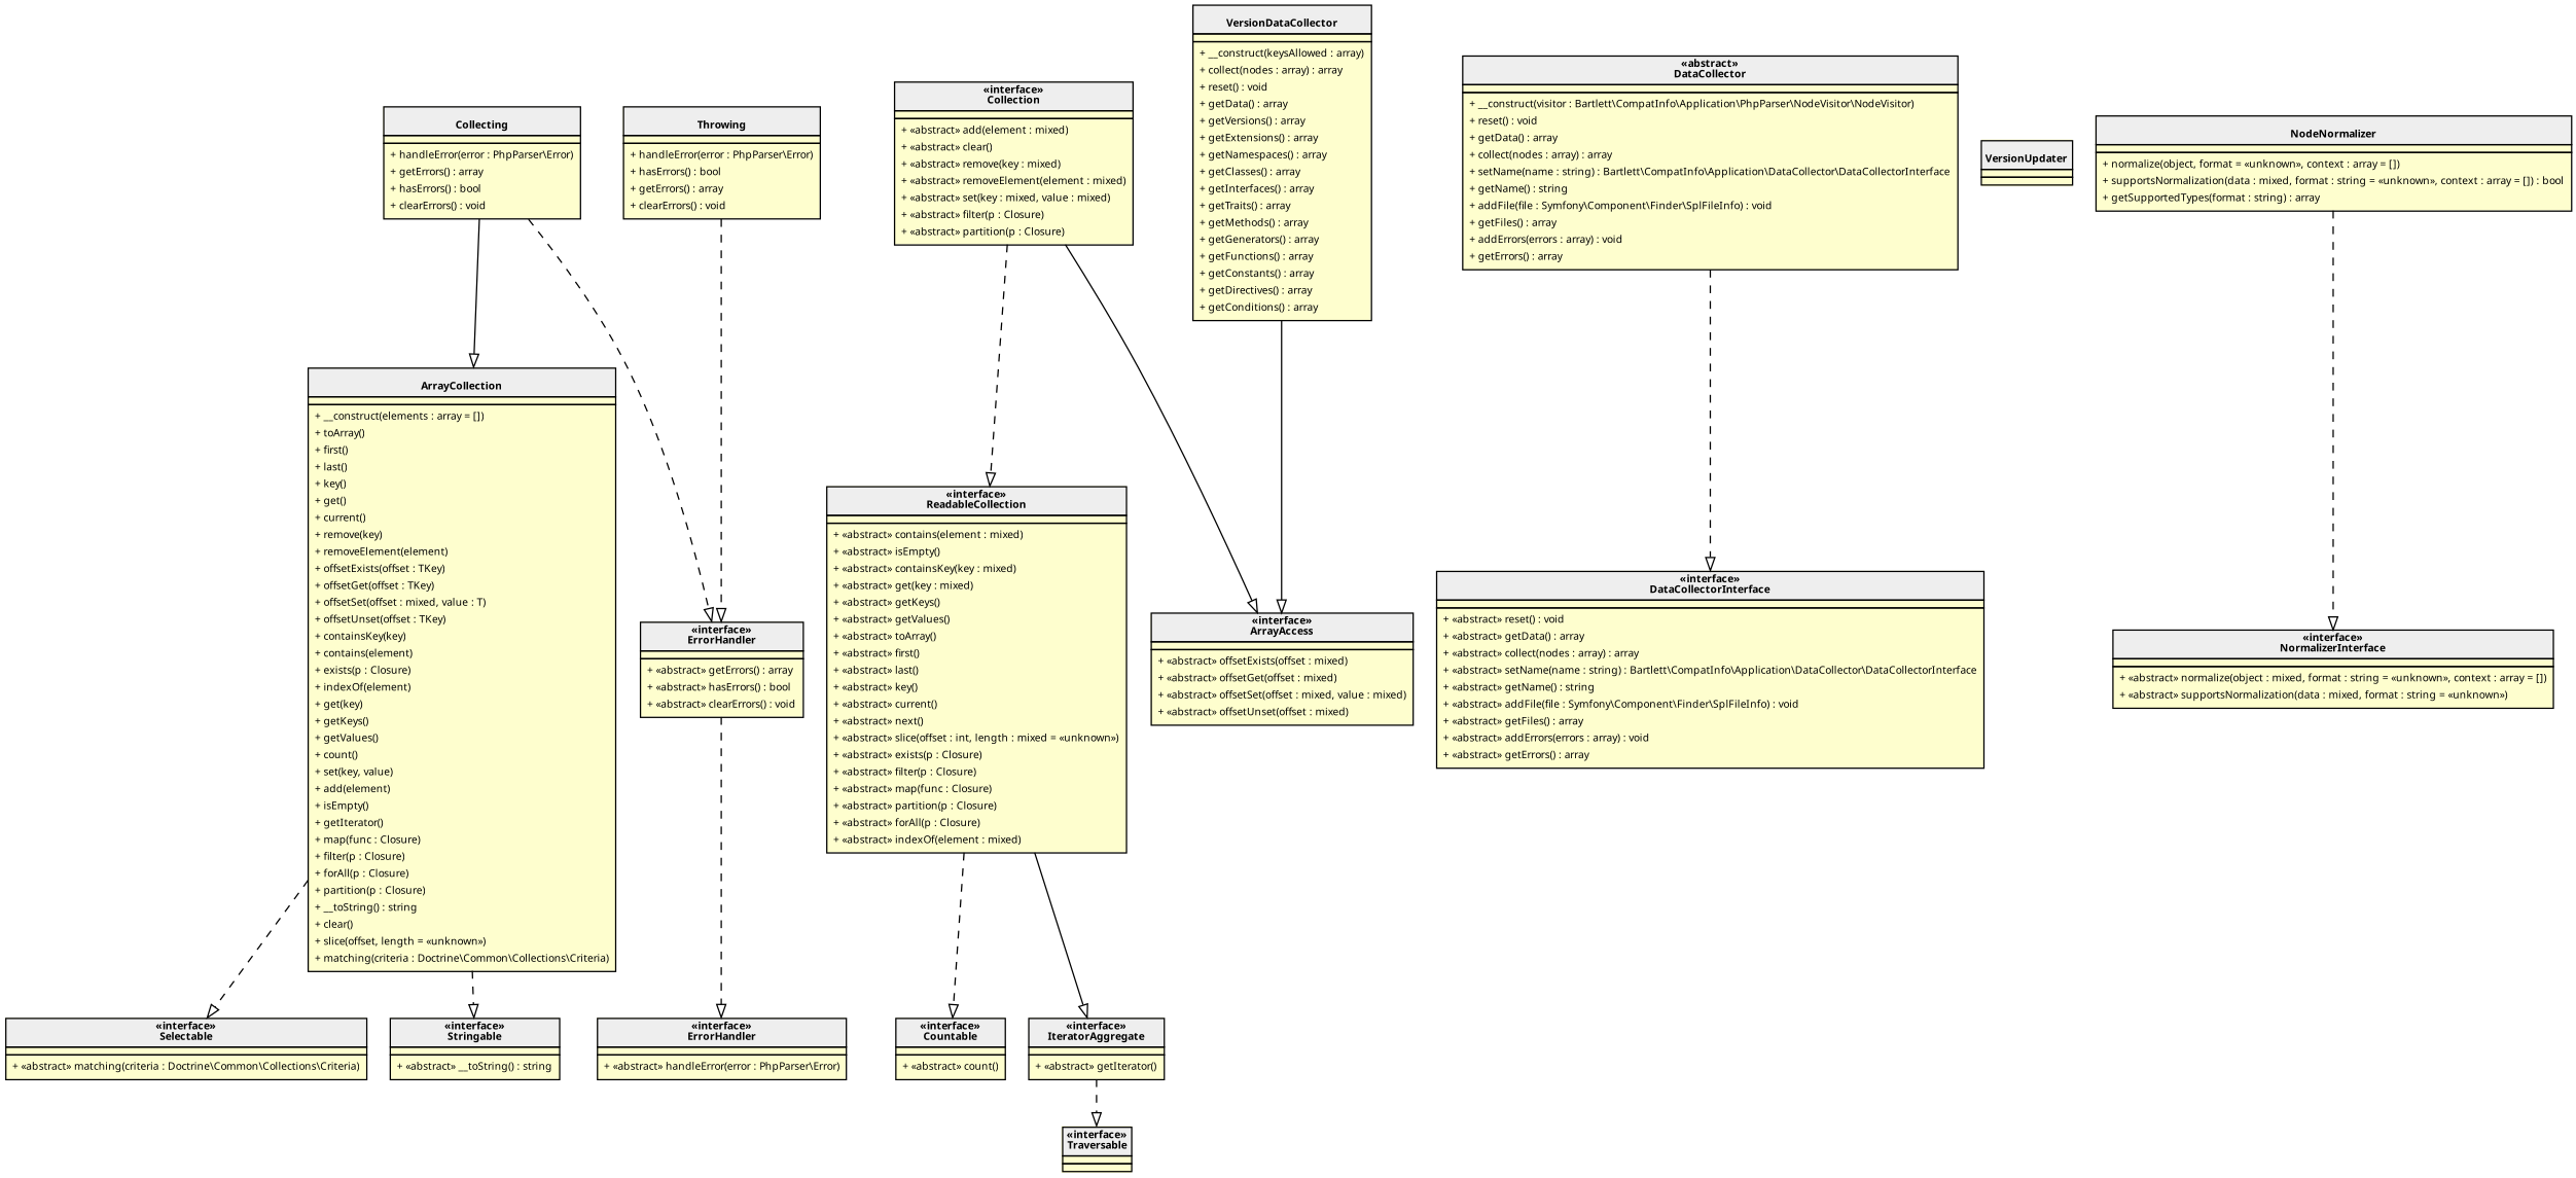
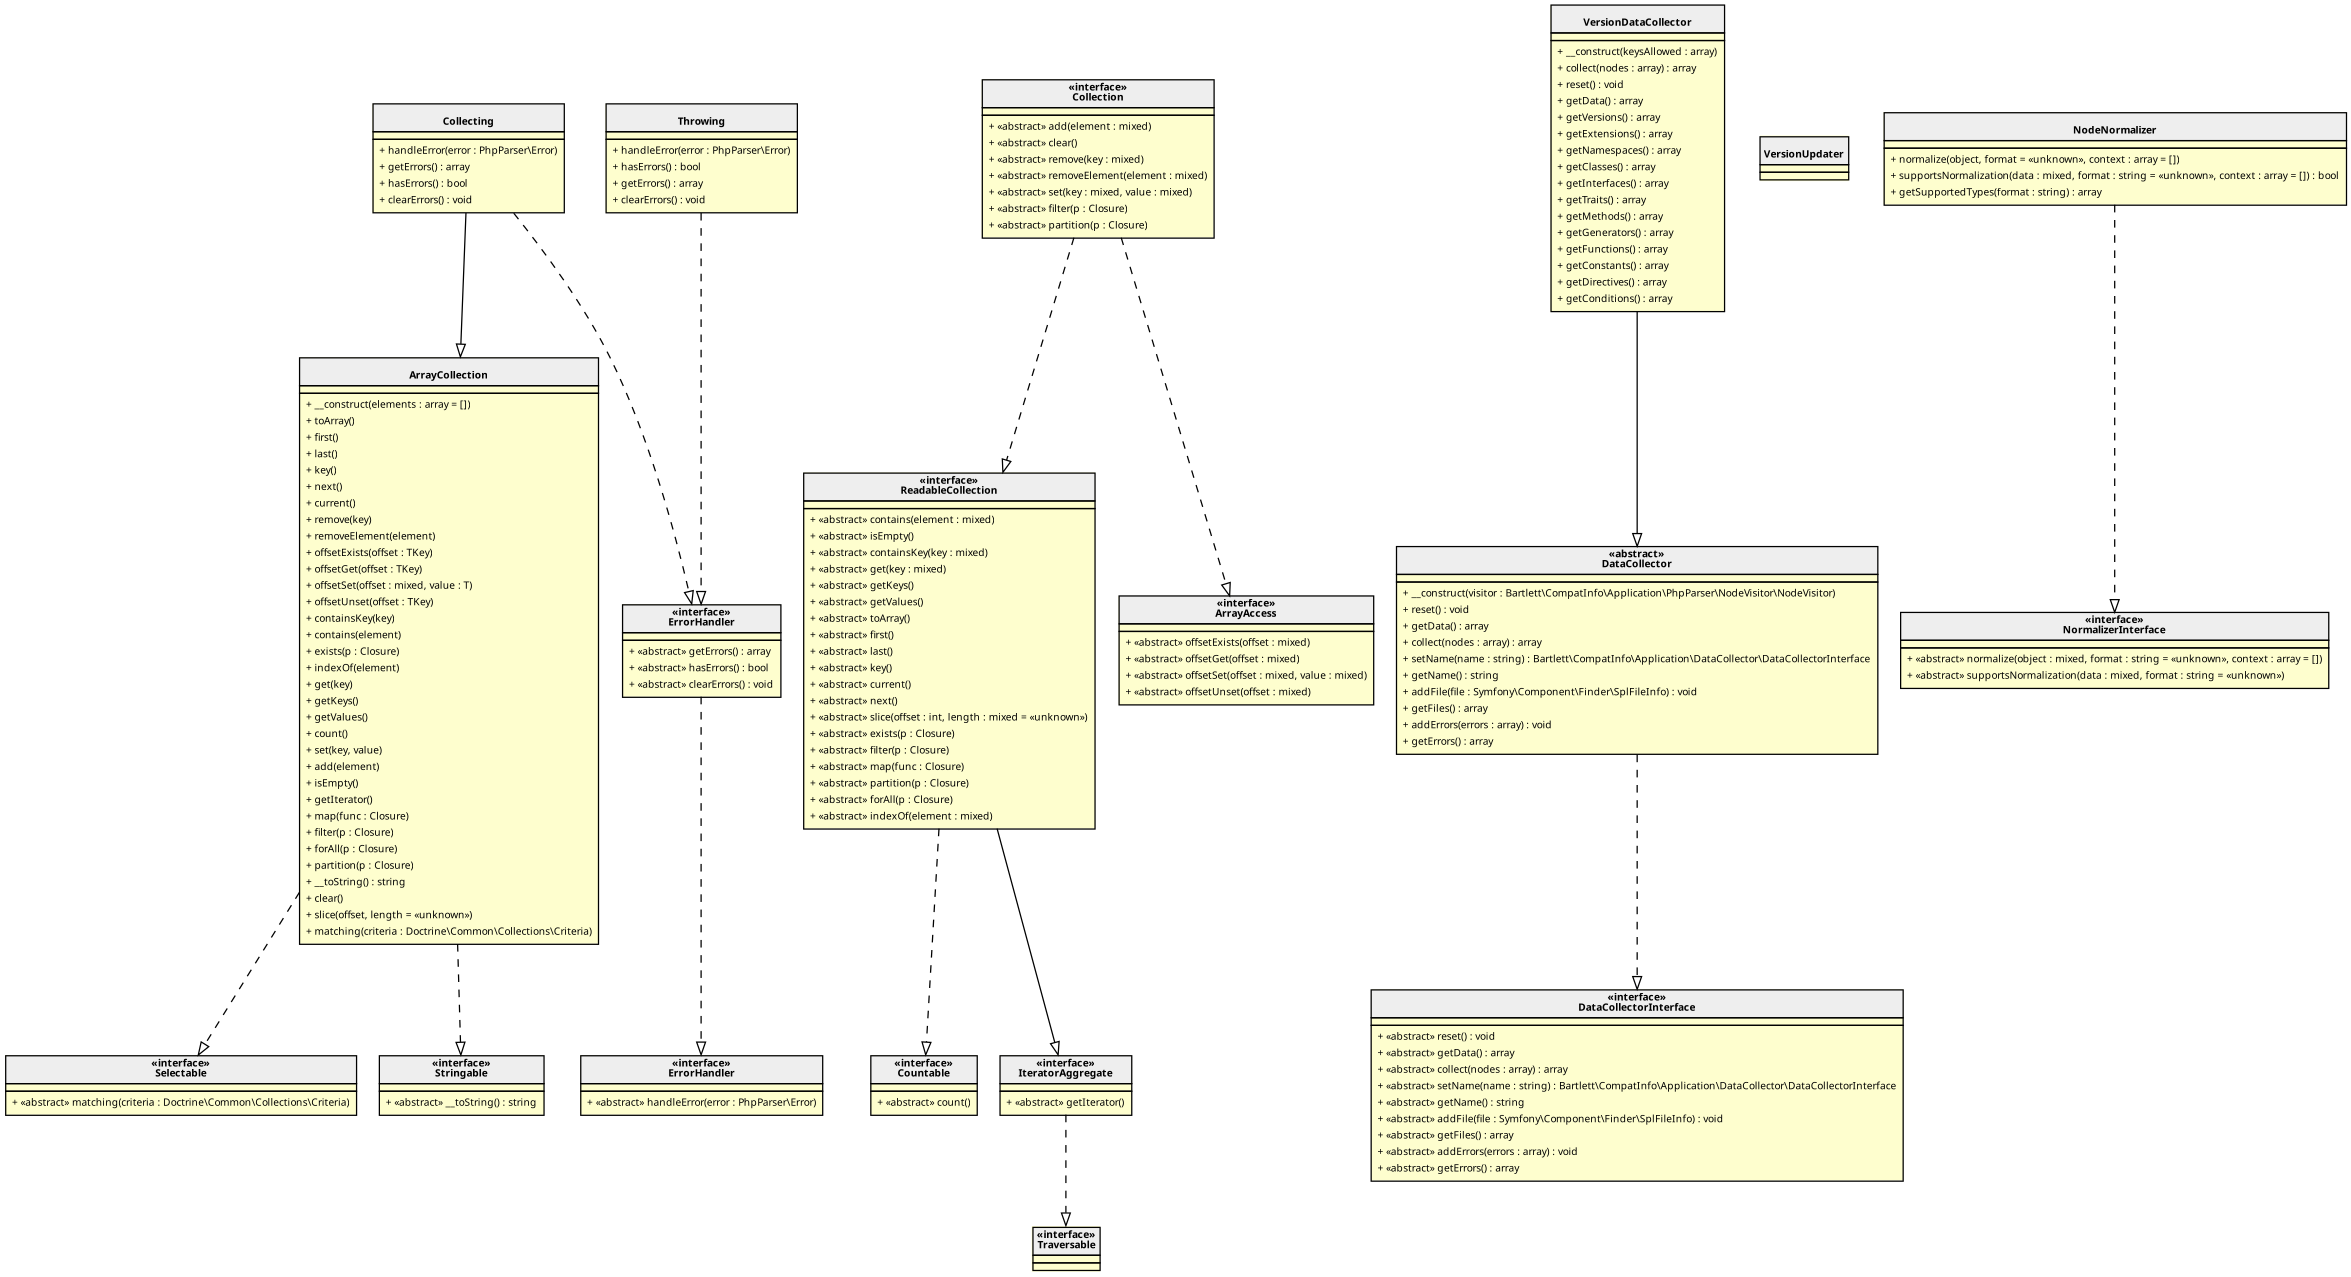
  digraph {
    rankdir=TB
    node [fillcolor="#FEFECE" fontname=Verdana fontsize=8 margin=0 shape=none style=filled]
    edge [arrowhead=empty fontname=Verdana fontsize=8 style=dashed]
    n1 [label=< <table cellspacing="0" border="0" cellborder="1">     <tr><td bgcolor="#eeeeee"><b><br/>Collecting</b></td></tr>     <tr><td></td></tr>     <tr><td><table border="0" cellspacing="0" cellpadding="2">     <tr><td align="left">+ handleError(error : PhpParser\\Error)</td></tr>     <tr><td align="left">+ getErrors() : array</td></tr>     <tr><td align="left">+ hasErrors() : bool</td></tr>     <tr><td align="left">+ clearErrors() : void</td></tr> </table></td></tr> </table>>]
    n2 [label=< <table cellspacing="0" border="0" cellborder="1">     <tr><td bgcolor="#eeeeee"><b><br/>Throwing</b></td></tr>     <tr><td></td></tr>     <tr><td><table border="0" cellspacing="0" cellpadding="2">     <tr><td align="left">+ handleError(error : PhpParser\\Error)</td></tr>     <tr><td align="left">+ hasErrors() : bool</td></tr>     <tr><td align="left">+ getErrors() : array</td></tr>     <tr><td align="left">+ clearErrors() : void</td></tr> </table></td></tr> </table>>]
-   n3 [label=< <table cellspacing="0" border="0" cellborder="1">     <tr><td bgcolor="#eeeeee"><b><br/>ArrayCollection</b></td></tr>     <tr><td></td></tr>     <tr><td><table border="0" cellspacing="0" cellpadding="2">     <tr><td align="left">+ __construct(elements : array = [])</td></tr>     <tr><td align="left">+ toArray()</td></tr>     <tr><td align="left">+ first()</td></tr>     <tr><td align="left">+ last()</td></tr>     <tr><td align="left">+ key()</td></tr>     <tr><td align="left">+ get()</td></tr>     <tr><td align="left">+ current()</td></tr>     <tr><td align="left">+ remove(key)</td></tr>     <tr><td align="left">+ removeElement(element)</td></tr>     <tr><td align="left">+ offsetExists(offset : TKey)</td></tr>     <tr><td align="left">+ offsetGet(offset : TKey)</td></tr>     <tr><td align="left">+ offsetSet(offset : mixed, value : T)</td></tr>     <tr><td align="left">+ offsetUnset(offset : TKey)</td></tr>     <tr><td align="left">+ containsKey(key)</td></tr>     <tr><td align="left">+ contains(element)</td></tr>     <tr><td align="left">+ exists(p : Closure)</td></tr>     <tr><td align="left">+ indexOf(element)</td></tr>     <tr><td align="left">+ get(key)</td></tr>     <tr><td align="left">+ getKeys()</td></tr>     <tr><td align="left">+ getValues()</td></tr>     <tr><td align="left">+ count()</td></tr>     <tr><td align="left">+ set(key, value)</td></tr>     <tr><td align="left">+ add(element)</td></tr>     <tr><td align="left">+ isEmpty()</td></tr>     <tr><td align="left">+ getIterator()</td></tr>     <tr><td align="left">+ map(func : Closure)</td></tr>     <tr><td align="left">+ filter(p : Closure)</td></tr>     <tr><td align="left">+ forAll(p : Closure)</td></tr>     <tr><td align="left">+ partition(p : Closure)</td></tr>     <tr><td align="left">+ __toString() : string</td></tr>     <tr><td align="left">+ clear()</td></tr>     <tr><td align="left">+ slice(offset, length = «unknown»)</td></tr>     <tr><td align="left">+ matching(criteria : Doctrine\\Common\\Collections\\Criteria)</td></tr> </table></td></tr> </table>>]
+   n3 [label=< <table cellspacing="0" border="0" cellborder="1">     <tr><td bgcolor="#eeeeee"><b><br/>ArrayCollection</b></td></tr>     <tr><td></td></tr>     <tr><td><table border="0" cellspacing="0" cellpadding="2">     <tr><td align="left">+ __construct(elements : array = [])</td></tr>     <tr><td align="left">+ toArray()</td></tr>     <tr><td align="left">+ first()</td></tr>     <tr><td align="left">+ last()</td></tr>     <tr><td align="left">+ key()</td></tr>     <tr><td align="left">+ next()</td></tr>     <tr><td align="left">+ current()</td></tr>     <tr><td align="left">+ remove(key)</td></tr>     <tr><td align="left">+ removeElement(element)</td></tr>     <tr><td align="left">+ offsetExists(offset : TKey)</td></tr>     <tr><td align="left">+ offsetGet(offset : TKey)</td></tr>     <tr><td align="left">+ offsetSet(offset : mixed, value : T)</td></tr>     <tr><td align="left">+ offsetUnset(offset : TKey)</td></tr>     <tr><td align="left">+ containsKey(key)</td></tr>     <tr><td align="left">+ contains(element)</td></tr>     <tr><td align="left">+ exists(p : Closure)</td></tr>     <tr><td align="left">+ indexOf(element)</td></tr>     <tr><td align="left">+ get(key)</td></tr>     <tr><td align="left">+ getKeys()</td></tr>     <tr><td align="left">+ getValues()</td></tr>     <tr><td align="left">+ count()</td></tr>     <tr><td align="left">+ set(key, value)</td></tr>     <tr><td align="left">+ add(element)</td></tr>     <tr><td align="left">+ isEmpty()</td></tr>     <tr><td align="left">+ getIterator()</td></tr>     <tr><td align="left">+ map(func : Closure)</td></tr>     <tr><td align="left">+ filter(p : Closure)</td></tr>     <tr><td align="left">+ forAll(p : Closure)</td></tr>     <tr><td align="left">+ partition(p : Closure)</td></tr>     <tr><td align="left">+ __toString() : string</td></tr>     <tr><td align="left">+ clear()</td></tr>     <tr><td align="left">+ slice(offset, length = «unknown»)</td></tr>     <tr><td align="left">+ matching(criteria : Doctrine\\Common\\Collections\\Criteria)</td></tr> </table></td></tr> </table>>]
    n4 [label=< <table cellspacing="0" border="0" cellborder="1">     <tr><td bgcolor="#eeeeee"><b>«interface»<br/>Collection</b></td></tr>     <tr><td></td></tr>     <tr><td><table border="0" cellspacing="0" cellpadding="2">     <tr><td align="left">+ «abstract» add(element : mixed)</td></tr>     <tr><td align="left">+ «abstract» clear()</td></tr>     <tr><td align="left">+ «abstract» remove(key : mixed)</td></tr>     <tr><td align="left">+ «abstract» removeElement(element : mixed)</td></tr>     <tr><td align="left">+ «abstract» set(key : mixed, value : mixed)</td></tr>     <tr><td align="left">+ «abstract» filter(p : Closure)</td></tr>     <tr><td align="left">+ «abstract» partition(p : Closure)</td></tr> </table></td></tr> </table>>]
    n5 [label=< <table cellspacing="0" border="0" cellborder="1">     <tr><td bgcolor="#eeeeee"><b>«interface»<br/>ReadableCollection</b></td></tr>     <tr><td></td></tr>     <tr><td><table border="0" cellspacing="0" cellpadding="2">     <tr><td align="left">+ «abstract» contains(element : mixed)</td></tr>     <tr><td align="left">+ «abstract» isEmpty()</td></tr>     <tr><td align="left">+ «abstract» containsKey(key : mixed)</td></tr>     <tr><td align="left">+ «abstract» get(key : mixed)</td></tr>     <tr><td align="left">+ «abstract» getKeys()</td></tr>     <tr><td align="left">+ «abstract» getValues()</td></tr>     <tr><td align="left">+ «abstract» toArray()</td></tr>     <tr><td align="left">+ «abstract» first()</td></tr>     <tr><td align="left">+ «abstract» last()</td></tr>     <tr><td align="left">+ «abstract» key()</td></tr>     <tr><td align="left">+ «abstract» current()</td></tr>     <tr><td align="left">+ «abstract» next()</td></tr>     <tr><td align="left">+ «abstract» slice(offset : int, length : mixed = «unknown»)</td></tr>     <tr><td align="left">+ «abstract» exists(p : Closure)</td></tr>     <tr><td align="left">+ «abstract» filter(p : Closure)</td></tr>     <tr><td align="left">+ «abstract» map(func : Closure)</td></tr>     <tr><td align="left">+ «abstract» partition(p : Closure)</td></tr>     <tr><td align="left">+ «abstract» forAll(p : Closure)</td></tr>     <tr><td align="left">+ «abstract» indexOf(element : mixed)</td></tr> </table></td></tr> </table>>]
    n6 [label=< <table cellspacing="0" border="0" cellborder="1">     <tr><td bgcolor="#eeeeee"><b>«interface»<br/>Selectable</b></td></tr>     <tr><td></td></tr>     <tr><td><table border="0" cellspacing="0" cellpadding="2">     <tr><td align="left">+ «abstract» matching(criteria : Doctrine\\Common\\Collections\\Criteria)</td></tr> </table></td></tr> </table>>]
    n7 [label=< <table cellspacing="0" border="0" cellborder="1">     <tr><td bgcolor="#eeeeee"><b>«interface»<br/>Countable</b></td></tr>     <tr><td></td></tr>     <tr><td><table border="0" cellspacing="0" cellpadding="2">     <tr><td align="left">+ «abstract» count()</td></tr> </table></td></tr> </table>>]
    n8 [label=< <table cellspacing="0" border="0" cellborder="1">     <tr><td bgcolor="#eeeeee"><b>«interface»<br/>IteratorAggregate</b></td></tr>     <tr><td></td></tr>     <tr><td><table border="0" cellspacing="0" cellpadding="2">     <tr><td align="left">+ «abstract» getIterator()</td></tr> </table></td></tr> </table>>]
    n9 [label=< <table cellspacing="0" border="0" cellborder="1">     <tr><td bgcolor="#eeeeee"><b>«interface»<br/>Traversable</b></td></tr>     <tr><td></td></tr>     <tr><td></td></tr> </table>>]
    n10 [label=< <table cellspacing="0" border="0" cellborder="1">     <tr><td bgcolor="#eeeeee"><b>«interface»<br/>ArrayAccess</b></td></tr>     <tr><td></td></tr>     <tr><td><table border="0" cellspacing="0" cellpadding="2">     <tr><td align="left">+ «abstract» offsetExists(offset : mixed)</td></tr>     <tr><td align="left">+ «abstract» offsetGet(offset : mixed)</td></tr>     <tr><td align="left">+ «abstract» offsetSet(offset : mixed, value : mixed)</td></tr>     <tr><td align="left">+ «abstract» offsetUnset(offset : mixed)</td></tr> </table></td></tr> </table>>]
    n11 [label=< <table cellspacing="0" border="0" cellborder="1">     <tr><td bgcolor="#eeeeee"><b>«interface»<br/>Stringable</b></td></tr>     <tr><td></td></tr>     <tr><td><table border="0" cellspacing="0" cellpadding="2">     <tr><td align="left">+ «abstract» __toString() : string</td></tr> </table></td></tr> </table>>]
    n12 [label=< <table cellspacing="0" border="0" cellborder="1">     <tr><td bgcolor="#eeeeee"><b>«interface»<br/>ErrorHandler</b></td></tr>     <tr><td></td></tr>     <tr><td><table border="0" cellspacing="0" cellpadding="2">     <tr><td align="left">+ «abstract» getErrors() : array</td></tr>     <tr><td align="left">+ «abstract» hasErrors() : bool</td></tr>     <tr><td align="left">+ «abstract» clearErrors() : void</td></tr> </table></td></tr> </table>>]
    "Bartlett\\CompatInfo\\Application\\DataCollector\\DataCollector" [label=< <table cellspacing="0" border="0" cellborder="1">     <tr><td bgcolor="#eeeeee"><b>«abstract»<br/>DataCollector</b></td></tr>     <tr><td></td></tr>     <tr><td><table border="0" cellspacing="0" cellpadding="2">     <tr><td align="left">+ __construct(visitor : Bartlett\\CompatInfo\\Application\\PhpParser\\NodeVisitor\\NodeVisitor)</td></tr>     <tr><td align="left">+ reset() : void</td></tr>     <tr><td align="left">+ getData() : array</td></tr>     <tr><td align="left">+ collect(nodes : array) : array</td></tr>     <tr><td align="left">+ setName(name : string) : Bartlett\\CompatInfo\\Application\\DataCollector\\DataCollectorInterface</td></tr>     <tr><td align="left">+ getName() : string</td></tr>     <tr><td align="left">+ addFile(file : Symfony\\Component\\Finder\\SplFileInfo) : void</td></tr>     <tr><td align="left">+ getFiles() : array</td></tr>     <tr><td align="left">+ addErrors(errors : array) : void</td></tr>     <tr><td align="left">+ getErrors() : array</td></tr> </table></td></tr> </table>>]
    n14 [label=< <table cellspacing="0" border="0" cellborder="1">     <tr><td bgcolor="#eeeeee"><b>«interface»<br/>DataCollectorInterface</b></td></tr>     <tr><td></td></tr>     <tr><td><table border="0" cellspacing="0" cellpadding="2">     <tr><td align="left">+ «abstract» reset() : void</td></tr>     <tr><td align="left">+ «abstract» getData() : array</td></tr>     <tr><td align="left">+ «abstract» collect(nodes : array) : array</td></tr>     <tr><td align="left">+ «abstract» setName(name : string) : Bartlett\\CompatInfo\\Application\\DataCollector\\DataCollectorInterface</td></tr>     <tr><td align="left">+ «abstract» getName() : string</td></tr>     <tr><td align="left">+ «abstract» addFile(file : Symfony\\Component\\Finder\\SplFileInfo) : void</td></tr>     <tr><td align="left">+ «abstract» getFiles() : array</td></tr>     <tr><td align="left">+ «abstract» addErrors(errors : array) : void</td></tr>     <tr><td align="left">+ «abstract» getErrors() : array</td></tr> </table></td></tr> </table>>]
    n15 [label=< <table cellspacing="0" border="0" cellborder="1">     <tr><td bgcolor="#eeeeee"><b><br/>VersionDataCollector</b></td></tr>     <tr><td></td></tr>     <tr><td><table border="0" cellspacing="0" cellpadding="2">     <tr><td align="left">+ __construct(keysAllowed : array)</td></tr>     <tr><td align="left">+ collect(nodes : array) : array</td></tr>     <tr><td align="left">+ reset() : void</td></tr>     <tr><td align="left">+ getData() : array</td></tr>     <tr><td align="left">+ getVersions() : array</td></tr>     <tr><td align="left">+ getExtensions() : array</td></tr>     <tr><td align="left">+ getNamespaces() : array</td></tr>     <tr><td align="left">+ getClasses() : array</td></tr>     <tr><td align="left">+ getInterfaces() : array</td></tr>     <tr><td align="left">+ getTraits() : array</td></tr>     <tr><td align="left">+ getMethods() : array</td></tr>     <tr><td align="left">+ getGenerators() : array</td></tr>     <tr><td align="left">+ getFunctions() : array</td></tr>     <tr><td align="left">+ getConstants() : array</td></tr>     <tr><td align="left">+ getDirectives() : array</td></tr>     <tr><td align="left">+ getConditions() : array</td></tr> </table></td></tr> </table>>]
    n16 [label=< <table cellspacing="0" border="0" cellborder="1">     <tr><td bgcolor="#eeeeee"><b><br/>VersionUpdater</b></td></tr>     <tr><td></td></tr>     <tr><td></td></tr> </table>>]
    n17 [label=< <table cellspacing="0" border="0" cellborder="1">     <tr><td bgcolor="#eeeeee"><b>«interface»<br/>ErrorHandler</b></td></tr>     <tr><td></td></tr>     <tr><td><table border="0" cellspacing="0" cellpadding="2">     <tr><td align="left">+ «abstract» handleError(error : PhpParser\\Error)</td></tr> </table></td></tr> </table>>]
    n18 [label=< <table cellspacing="0" border="0" cellborder="1">     <tr><td bgcolor="#eeeeee"><b><br/>NodeNormalizer</b></td></tr>     <tr><td></td></tr>     <tr><td><table border="0" cellspacing="0" cellpadding="2">     <tr><td align="left">+ normalize(object, format = «unknown», context : array = [])</td></tr>     <tr><td align="left">+ supportsNormalization(data : mixed, format : string = «unknown», context : array = []) : bool</td></tr>     <tr><td align="left">+ getSupportedTypes(format : string) : array</td></tr> </table></td></tr> </table>>]
    n19 [label=< <table cellspacing="0" border="0" cellborder="1">     <tr><td bgcolor="#eeeeee"><b>«interface»<br/>NormalizerInterface</b></td></tr>     <tr><td></td></tr>     <tr><td><table border="0" cellspacing="0" cellpadding="2">     <tr><td align="left">+ «abstract» normalize(object : mixed, format : string = «unknown», context : array = [])</td></tr>     <tr><td align="left">+ «abstract» supportsNormalization(data : mixed, format : string = «unknown»)</td></tr> </table></td></tr> </table>>]
    subgraph sub_1 {
      label="Bartlett\\CompatInfo\\Application\\DataCollector\\ErrorHandler"
      n1
      n2
    }
    subgraph sub_2 {
      label="Doctrine\\Common\\Collections"
      n3
      n4
      n5
      n6
    }
    subgraph sub_3 {
      label=0
      n7
      n8
      n9
      n10
      n11
    }
    subgraph sub_4 {
      bgcolor=BurlyWood
      label="Bartlett\\CompatInfo\\Application\\DataCollector"
      n12
      "Bartlett\\CompatInfo\\Application\\DataCollector\\DataCollector"
      n14
      n15
      n16
    }
    subgraph sub_5 {
      label=PhpParser
      n17
    }
    subgraph sub_6 {
      label="Bartlett\\CompatInfo\\Application\\DataCollector\\Normalizer"
      n18
    }
    subgraph sub_7 {
      label="Symfony\\Component\\Serializer\\Normalizer"
      n19
    }
    n1 -> n3 [style=filled]
    n1 -> n12
    n2 -> n12
    n3 -> n6
    n3 -> n11
    n4 -> n5
-   n4 -> n10 [style=filled]
+   n4 -> n10
    n5 -> n7
    n5 -> n8 [style=filled]
    n8 -> n9
    n12 -> n17
    "Bartlett\\CompatInfo\\Application\\DataCollector\\DataCollector" -> n14
-   n15 -> n10 [style=filled]
+   n15 -> "Bartlett\\CompatInfo\\Application\\DataCollector\\DataCollector" [style=filled]
    n18 -> n19
  }
